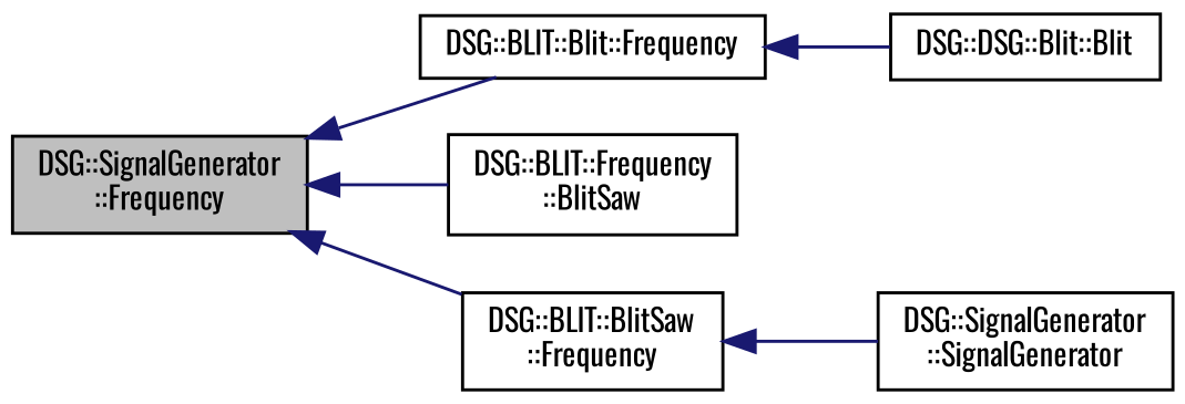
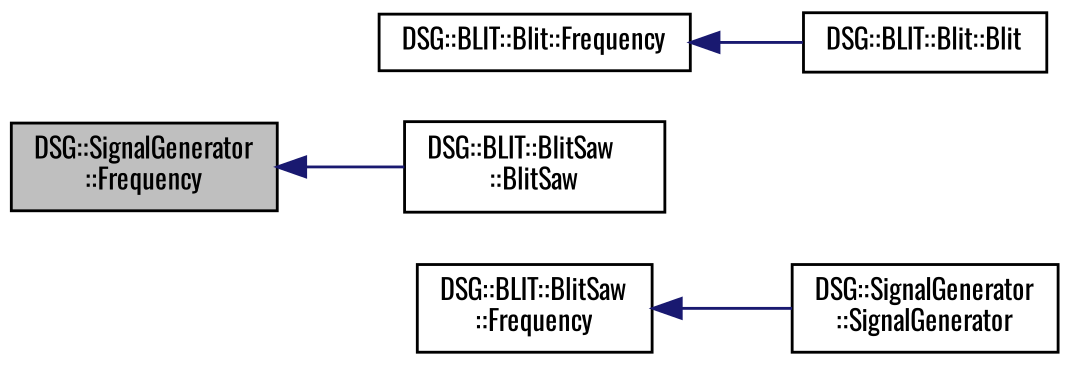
  digraph {
    fontname=Oswald
    rankdir=LR
    node [color=black fillcolor=white fontname=Oswald fontsize=10 shape=record style=filled]
    edge [color=midnightblue dir=back fontname=Oswald fontsize=10 labelfontname=Helvetica labelfontsize=10 style=solid]
    n1 [fillcolor=grey75 fontcolor=black height=0.2 label="DSG::SignalGenerator\l::Frequency" width=0.4]
    n2 [height=0.2 label="DSG::BLIT::Blit::Frequency" width=0.4]
-   n3 [height=0.2 label="DSG::BLIT::Frequency\l::BlitSaw" width=0.4]
+   n3 [height=0.2 label="DSG::BLIT::BlitSaw\l::BlitSaw" width=0.4]
    n4 [height=0.2 label="DSG::BLIT::BlitSaw\l::Frequency" width=0.4]
-   n5 [height=0.2 label="DSG::DSG::Blit::Blit" width=0.4]
+   n5 [height=0.2 label="DSG::BLIT::Blit::Blit" width=0.4]
    n6 [height=0.2 label="DSG::SignalGenerator\l::SignalGenerator" width=0.4]
-   n1 -> n2
    n1 -> n3
-   n1 -> n4
    n2 -> n5
    n4 -> n6
  }
